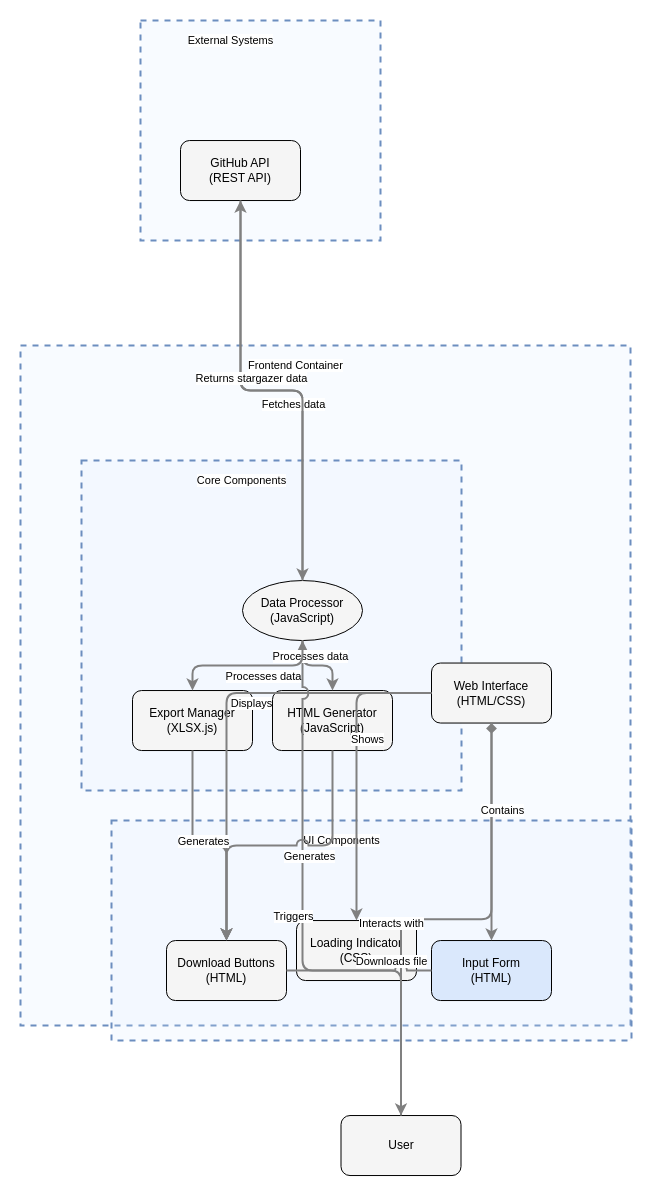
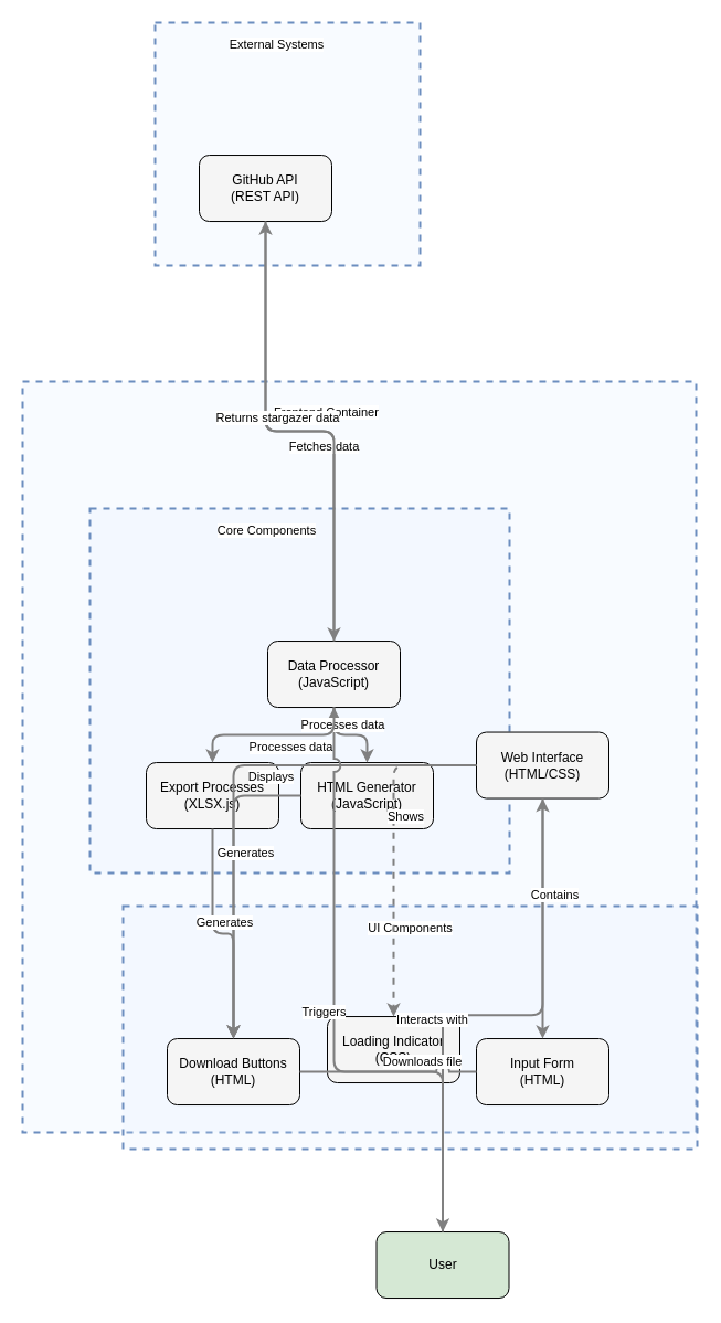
  <mxCell id="0" />
  <mxCell id="1" parent="0" />
  <mxCell id="2" value="" style="html=1;whiteSpace=wrap;container=1;fillColor=#dae8fc;strokeColor=#6c8ebf;dashed=1;fillOpacity=20;strokeWidth=2;containerType=none;recursiveResize=0;movable=1;resizable=1;autosize=0;dropTarget=0" vertex="1" parent="8"><mxGeometry x="61" y="115" width="380" height="330" as="geometry" /></mxCell>
  <mxCell id="3" value="Core Components" style="edgeLabel;html=1;align=center;verticalAlign=middle;resizable=0;labelBackgroundColor=white;spacing=5" vertex="1" parent="8"><mxGeometry x="69" y="123" width="304" height="24" as="geometry" /></mxCell>
  <mxCell id="4" value="" style="html=1;whiteSpace=wrap;container=1;fillColor=#dae8fc;strokeColor=#6c8ebf;dashed=1;fillOpacity=20;strokeWidth=2;containerType=none;recursiveResize=0;movable=1;resizable=1;autosize=0;dropTarget=0" vertex="1" parent="8"><mxGeometry x="91" y="475" width="520" height="220" as="geometry" /></mxCell>
- <mxCell id="5" value="UI Components" style="edgeLabel;html=1;align=center;verticalAlign=middle;resizable=0;labelBackgroundColor=white;spacing=5" vertex="1" parent="8"><mxGeometry x="99" y="483" width="444" height="24" as="geometry" /></mxCell>
+ <mxCell id="5" value="UI Components" style="edgeLabel;html=1;align=center;verticalAlign=middle;resizable=0;labelBackgroundColor=white;spacing=5" vertex="1" parent="8"><mxGeometry x="129" y="483" width="444" height="24" as="geometry" /></mxCell>
  <mxCell id="6" value="" style="html=1;whiteSpace=wrap;container=1;fillColor=#dae8fc;strokeColor=#6c8ebf;dashed=1;fillOpacity=20;strokeWidth=2;containerType=none;recursiveResize=0;movable=1;resizable=1;autosize=0;dropTarget=0" vertex="1" parent="1"><mxGeometry x="140" y="20.04" width="240" height="220" as="geometry" /></mxCell>
- <mxCell id="7" value="External Systems" style="edgeLabel;html=1;align=center;verticalAlign=middle;resizable=0;labelBackgroundColor=white;spacing=5" vertex="1" parent="1"><mxGeometry x="148" y="28.04" width="164" height="24" as="geometry" /></mxCell>
+ <mxCell id="7" value="External Systems" style="edgeLabel;html=1;align=center;verticalAlign=middle;resizable=0;labelBackgroundColor=white;spacing=5" vertex="1" parent="1"><mxGeometry x="168" y="28.04" width="164" height="24" as="geometry" /></mxCell>
  <mxCell id="8" value="" style="html=1;whiteSpace=wrap;container=1;fillColor=#dae8fc;strokeColor=#6c8ebf;dashed=1;fillOpacity=20;strokeWidth=2;containerType=none;recursiveResize=0;movable=1;resizable=1;autosize=0;dropTarget=0" vertex="1" parent="1"><mxGeometry x="20" y="345.04" width="610" height="680" as="geometry" /></mxCell>
- <mxCell id="9" value="Frontend Container" style="edgeLabel;html=1;align=center;verticalAlign=middle;resizable=0;labelBackgroundColor=white;spacing=5" vertex="1" parent="1"><mxGeometry x="28" y="353.04" width="534" height="24" as="geometry" /></mxCell>
- <mxCell id="10" value="User" style="rounded=1;whiteSpace=wrap;html=1;fillColor=#f5f5f5" vertex="1" parent="1"><mxGeometry x="340.5" y="1115.04" width="120" height="60" as="geometry" /></mxCell>
+ <mxCell id="9" value="Frontend Container" style="edgeLabel;html=1;align=center;verticalAlign=middle;resizable=0;labelBackgroundColor=white;spacing=5" vertex="1" parent="1"><mxGeometry x="28" y="353.04" width="534" height="40" as="geometry" /></mxCell>
+ <mxCell id="10" value="User" style="rounded=1;whiteSpace=wrap;html=1;fillColor=#d5e8d4;" vertex="1" parent="1"><mxGeometry x="340.5" y="1115.04" width="120" height="60" as="geometry" /></mxCell>
  <mxCell id="11" value="Web Interface&lt;br&gt;(HTML/CSS)" style="rounded=1;whiteSpace=wrap;html=1;fillColor=#f5f5f5" vertex="1" parent="8"><mxGeometry x="411" y="317.5" width="120" height="60" as="geometry" /></mxCell>
- <mxCell id="12" value="Input Form&lt;br&gt;(HTML)" style="rounded=1;whiteSpace=wrap;html=1;fillColor=#dae8fc;" vertex="1" parent="4"><mxGeometry x="320" y="120" width="120" height="60" as="geometry" /></mxCell>
+ <mxCell id="12" value="Input Form&lt;br&gt;(HTML)" style="rounded=1;whiteSpace=wrap;html=1;fillColor=#f5f5f5" vertex="1" parent="4"><mxGeometry x="320" y="120" width="120" height="60" as="geometry" /></mxCell>
  <mxCell id="13" value="Loading Indicator&lt;br&gt;(CSS)" style="rounded=1;whiteSpace=wrap;html=1;fillColor=#f5f5f5" vertex="1" parent="4"><mxGeometry x="185" y="100" width="120" height="60" as="geometry" /></mxCell>
- <mxCell id="14" value="Download Buttons&lt;br&gt;(HTML)" style="rounded=1;whiteSpace=wrap;html=1;fillColor=#f5f5f5" vertex="1" parent="4"><mxGeometry x="55" y="120" width="120" height="60" as="geometry" /></mxCell>
- <mxCell id="15" value="Data Processor&lt;br&gt;(JavaScript)" style="ellipse;whiteSpace=wrap;html=1;fillColor=#f5f5f5;" vertex="1" parent="2"><mxGeometry x="161" y="120" width="120" height="60" as="geometry" /></mxCell>
- <mxCell id="16" value="Export Manager&lt;br&gt;(XLSX.js)" style="rounded=1;whiteSpace=wrap;html=1;fillColor=#f5f5f5" vertex="1" parent="2"><mxGeometry x="51" y="230" width="120" height="60" as="geometry" /></mxCell>
+ <mxCell id="14" value="Download Buttons&lt;br&gt;(HTML)" style="rounded=1;whiteSpace=wrap;html=1;fillColor=#f5f5f5" vertex="1" parent="4"><mxGeometry x="40" y="120" width="120" height="60" as="geometry" /></mxCell>
+ <mxCell id="15" value="Data Processor&lt;br&gt;(JavaScript)" style="rounded=1;whiteSpace=wrap;html=1;fillColor=#f5f5f5" vertex="1" parent="2"><mxGeometry x="161" y="120" width="120" height="60" as="geometry" /></mxCell>
+ <mxCell id="16" value="Export Processes&lt;br&gt;(XLSX.js)" style="rounded=1;whiteSpace=wrap;html=1;fillColor=#f5f5f5" vertex="1" parent="2"><mxGeometry x="51" y="230" width="120" height="60" as="geometry" /></mxCell>
  <mxCell id="17" value="HTML Generator&lt;br&gt;(JavaScript)" style="rounded=1;whiteSpace=wrap;html=1;fillColor=#f5f5f5" vertex="1" parent="2"><mxGeometry x="191" y="230" width="120" height="60" as="geometry" /></mxCell>
  <mxCell id="18" value="GitHub API&lt;br&gt;(REST API)" style="rounded=1;whiteSpace=wrap;html=1;fillColor=#f5f5f5" vertex="1" parent="6"><mxGeometry x="40" y="120" width="120" height="60" as="geometry" /></mxCell>
- <mxCell id="19" style="edgeStyle=orthogonalEdgeStyle;rounded=1;orthogonalLoop=1;jettySize=auto;html=1;strokeColor=#808080;strokeWidth=2;jumpStyle=arc;jumpSize=10;spacing=15;labelBackgroundColor=white;labelBorderColor=none;endArrow=diamond;" edge="1" parent="1" source="10" target="11"><mxGeometry relative="1" as="geometry" /></mxCell>
+ <mxCell id="19" style="edgeStyle=orthogonalEdgeStyle;rounded=1;orthogonalLoop=1;jettySize=auto;html=1;strokeColor=#808080;strokeWidth=2;jumpStyle=arc;jumpSize=10;spacing=15;labelBackgroundColor=white;labelBorderColor=none" edge="1" parent="1" source="10" target="11"><mxGeometry relative="1" as="geometry" /></mxCell>
  <mxCell id="20" value="Interacts with" style="edgeLabel;html=1;align=center;verticalAlign=middle;resizable=0;points=[];" vertex="1" connectable="0" parent="19"><mxGeometry x="-0.2" y="10" relative="1" as="geometry"><mxPoint as="offset" /></mxGeometry></mxCell>
  <mxCell id="21" style="edgeStyle=orthogonalEdgeStyle;rounded=1;orthogonalLoop=1;jettySize=auto;html=1;strokeColor=#808080;strokeWidth=2;jumpStyle=arc;jumpSize=10;spacing=15;labelBackgroundColor=white;labelBorderColor=none" edge="1" parent="1" source="11" target="12"><mxGeometry relative="1" as="geometry" /></mxCell>
  <mxCell id="22" value="Contains" style="edgeLabel;html=1;align=center;verticalAlign=middle;resizable=0;points=[];" vertex="1" connectable="0" parent="21"><mxGeometry x="-0.2" y="10" relative="1" as="geometry"><mxPoint as="offset" /></mxGeometry></mxCell>
- <mxCell id="23" style="edgeStyle=orthogonalEdgeStyle;rounded=1;orthogonalLoop=1;jettySize=auto;html=1;strokeColor=#808080;strokeWidth=2;jumpStyle=arc;jumpSize=10;spacing=15;labelBackgroundColor=white;labelBorderColor=none" edge="1" parent="1" source="11" target="13"><mxGeometry relative="1" as="geometry" /></mxCell>
+ <mxCell id="23" style="edgeStyle=orthogonalEdgeStyle;rounded=1;orthogonalLoop=1;jettySize=auto;html=1;strokeColor=#808080;strokeWidth=2;jumpStyle=arc;jumpSize=10;spacing=15;labelBackgroundColor=white;labelBorderColor=none;dashed=1;" edge="1" parent="1" source="11" target="13"><mxGeometry relative="1" as="geometry" /></mxCell>
  <mxCell id="24" value="Shows" style="edgeLabel;html=1;align=center;verticalAlign=middle;resizable=0;points=[];" vertex="1" connectable="0" parent="23"><mxGeometry x="-0.2" y="10" relative="1" as="geometry"><mxPoint as="offset" /></mxGeometry></mxCell>
  <mxCell id="25" style="edgeStyle=orthogonalEdgeStyle;rounded=1;orthogonalLoop=1;jettySize=auto;html=1;strokeColor=#808080;strokeWidth=2;jumpStyle=arc;jumpSize=10;spacing=15;labelBackgroundColor=white;labelBorderColor=none" edge="1" parent="1" source="11" target="14"><mxGeometry relative="1" as="geometry" /></mxCell>
  <mxCell id="26" value="Displays" style="edgeLabel;html=1;align=center;verticalAlign=middle;resizable=0;points=[];" vertex="1" connectable="0" parent="25"><mxGeometry x="-0.2" y="10" relative="1" as="geometry"><mxPoint as="offset" /></mxGeometry></mxCell>
  <mxCell id="27" style="edgeStyle=orthogonalEdgeStyle;rounded=1;orthogonalLoop=1;jettySize=auto;html=1;strokeColor=#808080;strokeWidth=2;jumpStyle=arc;jumpSize=10;spacing=15;labelBackgroundColor=white;labelBorderColor=none" edge="1" parent="1" source="12" target="15"><mxGeometry relative="1" as="geometry" /></mxCell>
  <mxCell id="28" value="Triggers" style="edgeLabel;html=1;align=center;verticalAlign=middle;resizable=0;points=[];" vertex="1" connectable="0" parent="27"><mxGeometry x="-0.2" y="10" relative="1" as="geometry"><mxPoint as="offset" /></mxGeometry></mxCell>
  <mxCell id="29" style="edgeStyle=orthogonalEdgeStyle;rounded=1;orthogonalLoop=1;jettySize=auto;html=1;strokeColor=#808080;strokeWidth=2;jumpStyle=arc;jumpSize=10;spacing=15;labelBackgroundColor=white;labelBorderColor=none" edge="1" parent="1" source="15" target="18"><mxGeometry relative="1" as="geometry" /></mxCell>
  <mxCell id="30" value="Fetches data" style="edgeLabel;html=1;align=center;verticalAlign=middle;resizable=0;points=[];" vertex="1" connectable="0" parent="29"><mxGeometry x="-0.2" y="10" relative="1" as="geometry"><mxPoint as="offset" /></mxGeometry></mxCell>
  <mxCell id="31" style="edgeStyle=orthogonalEdgeStyle;rounded=1;orthogonalLoop=1;jettySize=auto;html=1;strokeColor=#808080;strokeWidth=2;jumpStyle=arc;jumpSize=10;spacing=15;labelBackgroundColor=white;labelBorderColor=none" edge="1" parent="1" source="18" target="15"><mxGeometry relative="1" as="geometry" /></mxCell>
  <mxCell id="32" value="Returns stargazer data" style="edgeLabel;html=1;align=center;verticalAlign=middle;resizable=0;points=[];" vertex="1" connectable="0" parent="31"><mxGeometry x="-0.2" y="10" relative="1" as="geometry"><mxPoint as="offset" /></mxGeometry></mxCell>
  <mxCell id="33" style="edgeStyle=orthogonalEdgeStyle;rounded=1;orthogonalLoop=1;jettySize=auto;html=1;strokeColor=#808080;strokeWidth=2;jumpStyle=arc;jumpSize=10;spacing=15;labelBackgroundColor=white;labelBorderColor=none" edge="1" parent="1" source="15" target="17"><mxGeometry relative="1" as="geometry" /></mxCell>
  <mxCell id="34" value="Processes data" style="edgeLabel;html=1;align=center;verticalAlign=middle;resizable=0;points=[];" vertex="1" connectable="0" parent="33"><mxGeometry x="-0.2" y="10" relative="1" as="geometry"><mxPoint as="offset" /></mxGeometry></mxCell>
  <mxCell id="35" style="edgeStyle=orthogonalEdgeStyle;rounded=1;orthogonalLoop=1;jettySize=auto;html=1;strokeColor=#808080;strokeWidth=2;jumpStyle=arc;jumpSize=10;spacing=15;labelBackgroundColor=white;labelBorderColor=none" edge="1" parent="1" source="15" target="16"><mxGeometry relative="1" as="geometry" /></mxCell>
  <mxCell id="36" value="Processes data" style="edgeLabel;html=1;align=center;verticalAlign=middle;resizable=0;points=[];" vertex="1" connectable="0" parent="35"><mxGeometry x="-0.2" y="10" relative="1" as="geometry"><mxPoint as="offset" /></mxGeometry></mxCell>
  <mxCell id="37" style="edgeStyle=orthogonalEdgeStyle;rounded=1;orthogonalLoop=1;jettySize=auto;html=1;strokeColor=#808080;strokeWidth=2;jumpStyle=arc;jumpSize=10;spacing=15;labelBackgroundColor=white;labelBorderColor=none" edge="1" parent="1" source="17" target="14"><mxGeometry relative="1" as="geometry" /></mxCell>
  <mxCell id="38" value="Generates" style="edgeLabel;html=1;align=center;verticalAlign=middle;resizable=0;points=[];" vertex="1" connectable="0" parent="37"><mxGeometry x="-0.2" y="10" relative="1" as="geometry"><mxPoint as="offset" /></mxGeometry></mxCell>
  <mxCell id="39" style="edgeStyle=orthogonalEdgeStyle;rounded=1;orthogonalLoop=1;jettySize=auto;html=1;strokeColor=#808080;strokeWidth=2;jumpStyle=arc;jumpSize=10;spacing=15;labelBackgroundColor=white;labelBorderColor=none" edge="1" parent="1" source="16" target="14"><mxGeometry relative="1" as="geometry" /></mxCell>
  <mxCell id="40" value="Generates" style="edgeLabel;html=1;align=center;verticalAlign=middle;resizable=0;points=[];" vertex="1" connectable="0" parent="39"><mxGeometry x="-0.2" y="10" relative="1" as="geometry"><mxPoint as="offset" /></mxGeometry></mxCell>
  <mxCell id="41" style="edgeStyle=orthogonalEdgeStyle;rounded=1;orthogonalLoop=1;jettySize=auto;html=1;strokeColor=#808080;strokeWidth=2;jumpStyle=arc;jumpSize=10;spacing=15;labelBackgroundColor=white;labelBorderColor=none" edge="1" parent="1" source="14" target="10"><mxGeometry relative="1" as="geometry" /></mxCell>
  <mxCell id="42" value="Downloads file" style="edgeLabel;html=1;align=center;verticalAlign=middle;resizable=0;points=[];" vertex="1" connectable="0" parent="41"><mxGeometry x="-0.2" y="10" relative="1" as="geometry"><mxPoint as="offset" /></mxGeometry></mxCell>
